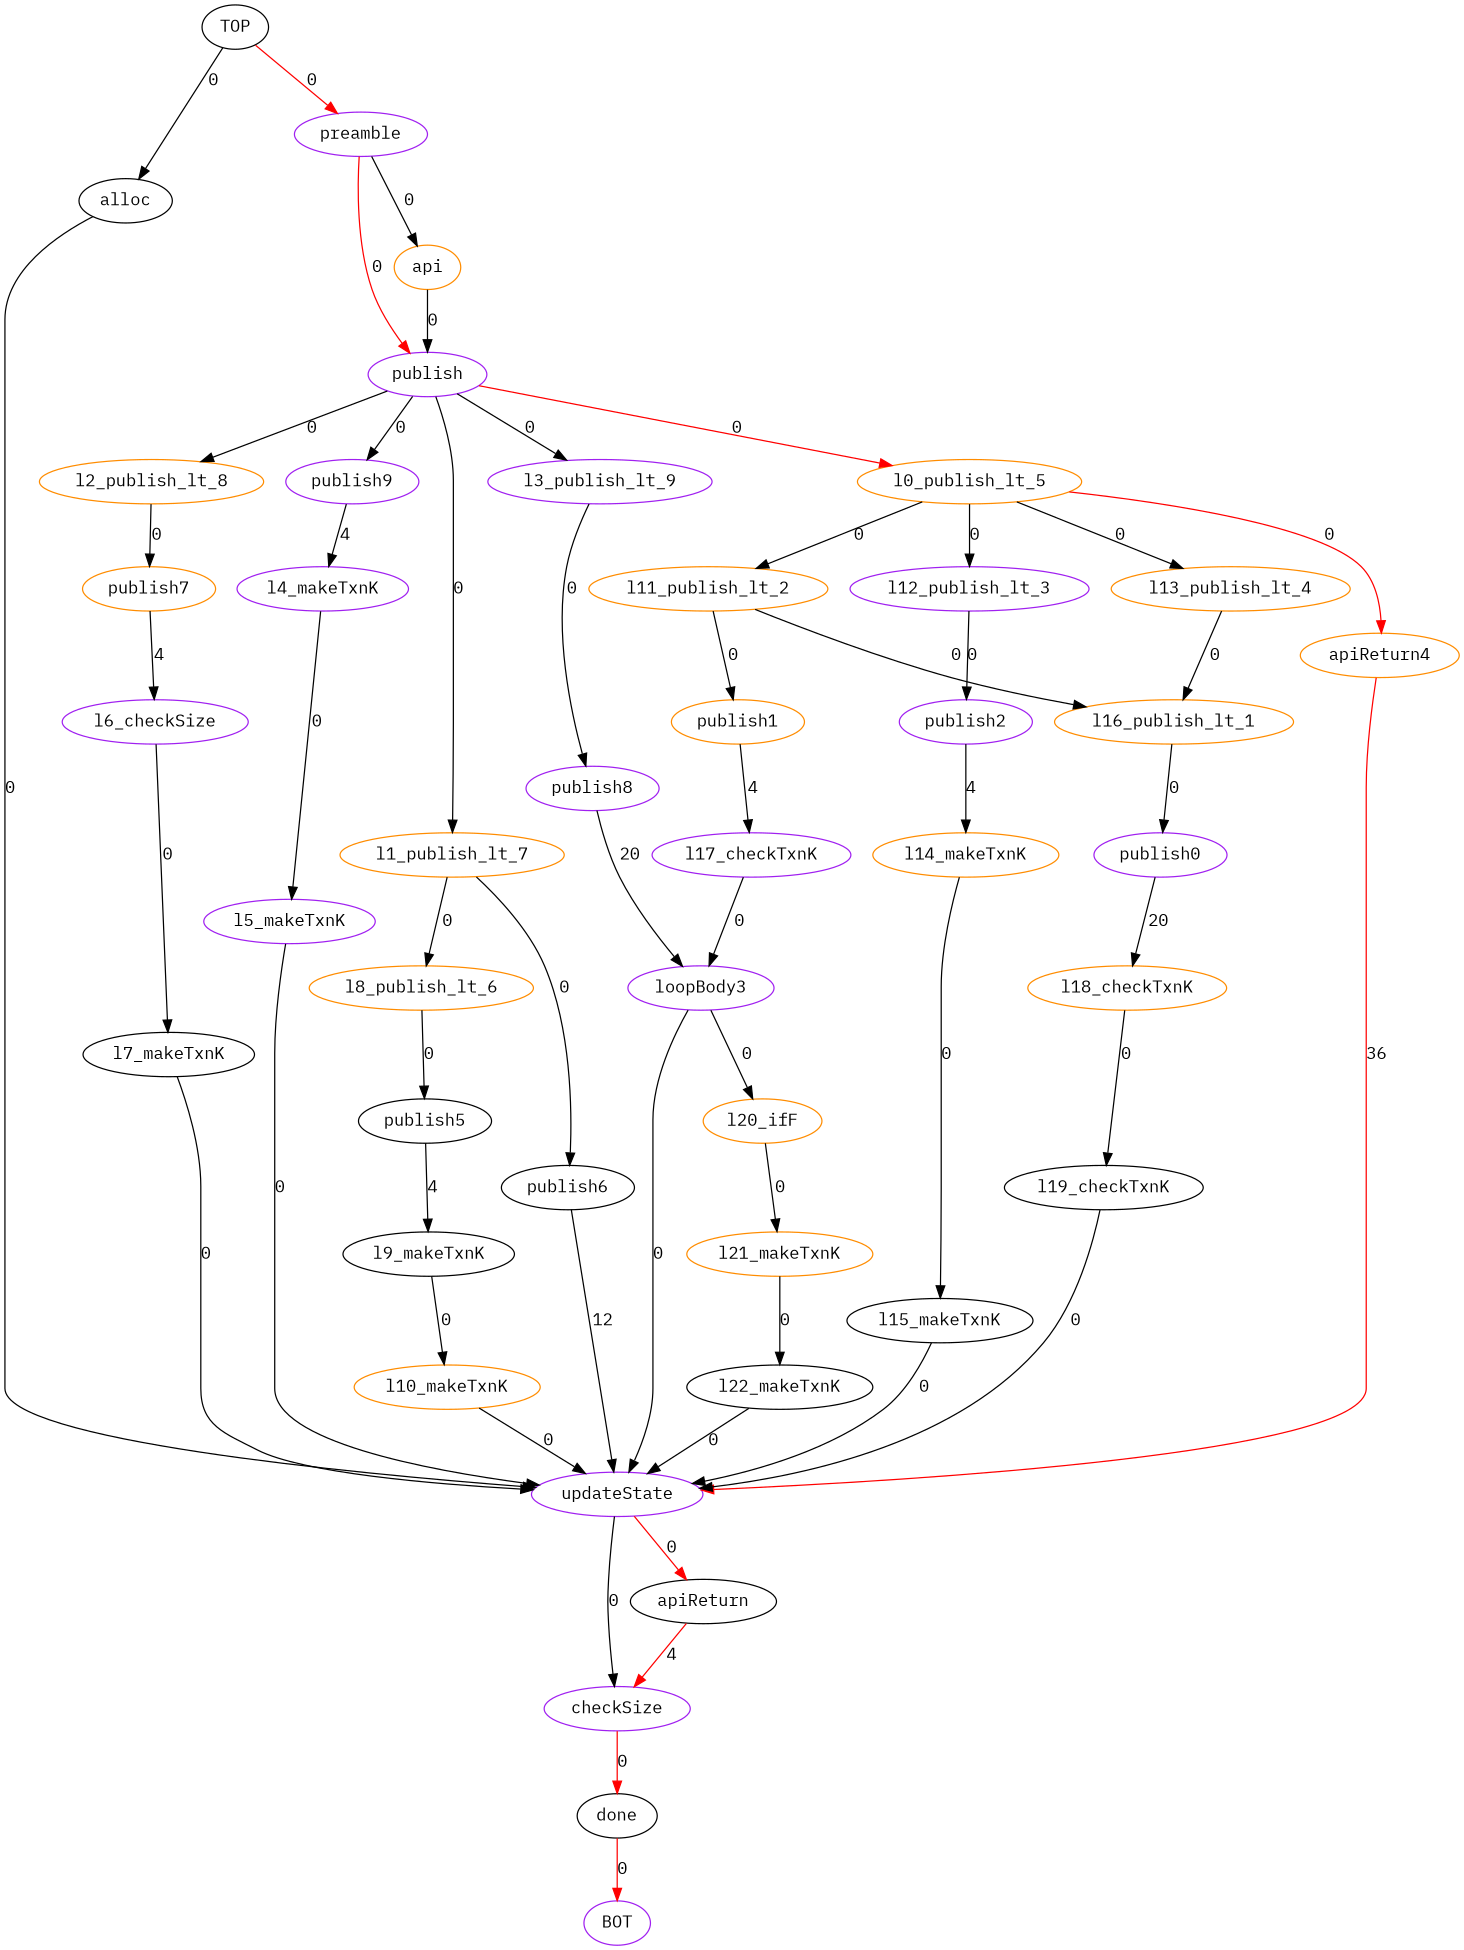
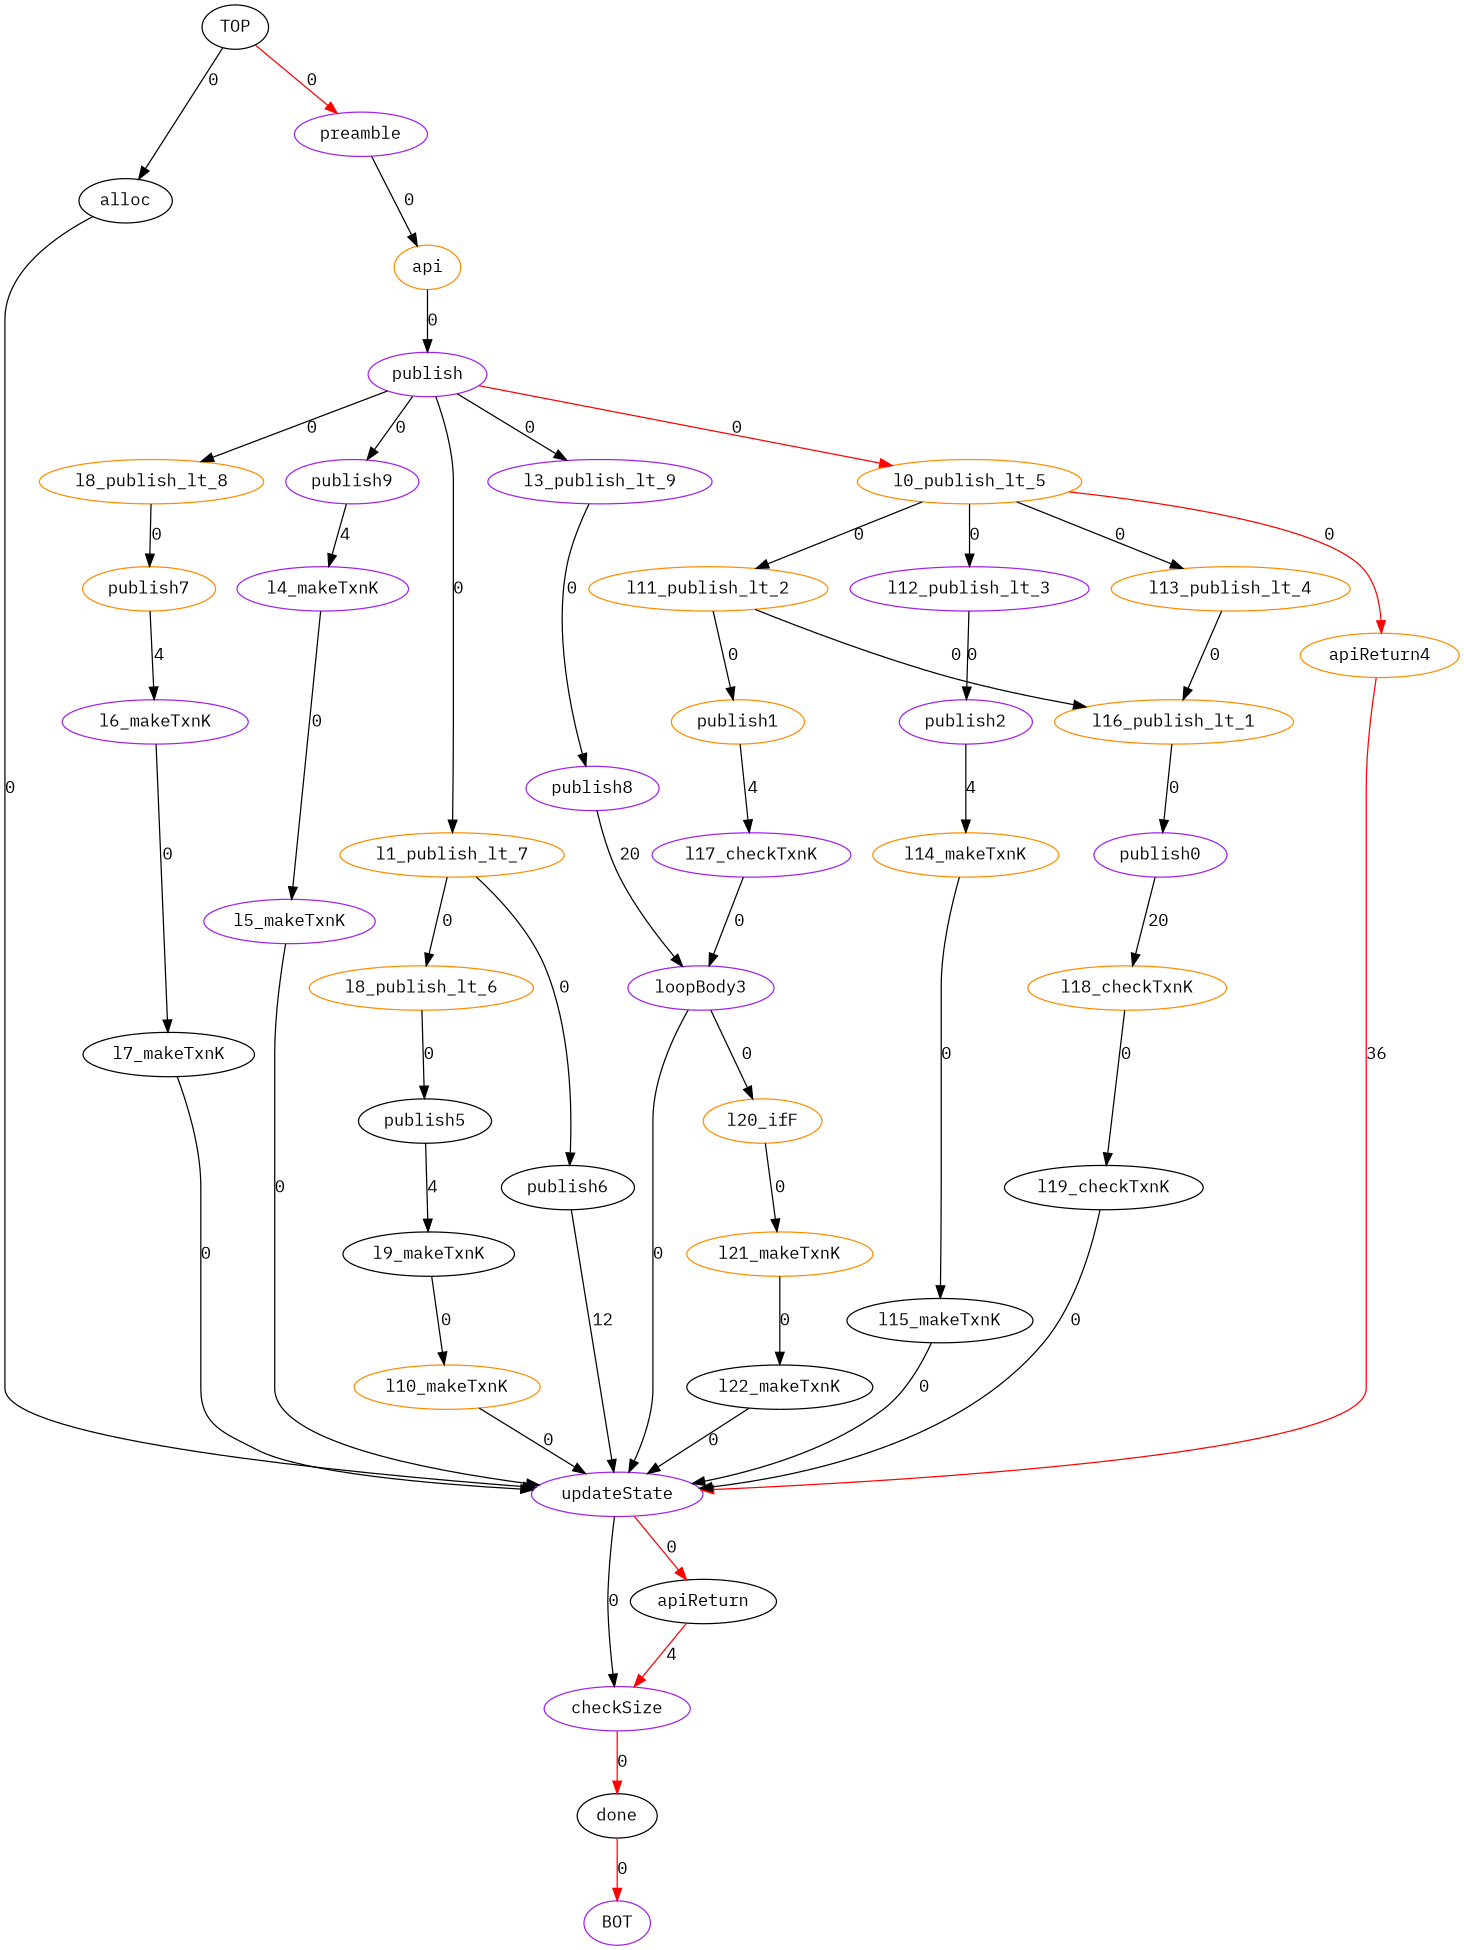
  digraph {
    fontname="IBM Plex Mono"
    node [color=purple fontname="IBM Plex Mono"]
    edge [fontname="IBM Plex Mono"]
    TOP [color=black]
    alloc [color=black]
    preamble
    updateState
    api [color=darkorange]
    publish
    apiReturn [color=black]
    checkSize
    l0_publish_lt_5 [color=darkorange]
    l1_publish_lt_7 [color=darkorange]
-   l2_publish_lt_8 [color=darkorange]
+   l2_publish_lt_8 [color=darkorange label=l8_publish_lt_8]
    l3_publish_lt_9
    publish9
    done [color=black]
    l11_publish_lt_2 [color=darkorange]
    l12_publish_lt_3
    l13_publish_lt_4 [color=darkorange]
    n18 [color=darkorange label=apiReturn4]
    l8_publish_lt_6 [color=darkorange]
    publish6 [color=black]
    publish7 [color=darkorange]
    publish8
    l4_makeTxnK
    BOT
    l16_publish_lt_1 [color=darkorange]
    publish1 [color=darkorange]
    publish2
    publish0
    l17_checkTxnK
    l14_makeTxnK [color=darkorange]
    l10_makeTxnK [color=darkorange]
    l18_checkTxnK [color=darkorange]
    loopBody3
    l15_makeTxnK [color=black]
    l19_checkTxnK [color=black]
    l20_ifF [color=darkorange]
    l21_makeTxnK [color=darkorange]
    publish5 [color=black]
    l9_makeTxnK [color=black]
    l22_makeTxnK [color=black]
-   l6_makeTxnK [label=l6_checkSize]
+   l6_makeTxnK
    l7_makeTxnK [color=black]
    l5_makeTxnK
    TOP -> alloc [label=0]
    TOP -> preamble [color=red label=0]
    alloc -> updateState [label=0]
    preamble -> api [label=0]
-   preamble -> publish [color=red label=0]
    updateState -> apiReturn [color=red label=0]
    updateState -> checkSize [label=0]
    api -> publish [label=0]
    publish -> l0_publish_lt_5 [color=red label=0]
    publish -> l1_publish_lt_7 [label=0]
    publish -> l2_publish_lt_8 [label=0]
    publish -> l3_publish_lt_9 [label=0]
    publish -> publish9 [label=0]
    apiReturn -> checkSize [color=red label=4]
    checkSize -> done [color=red label=0]
    l0_publish_lt_5 -> l11_publish_lt_2 [label=0]
    l0_publish_lt_5 -> l12_publish_lt_3 [label=0]
    l0_publish_lt_5 -> l13_publish_lt_4 [label=0]
    l0_publish_lt_5 -> n18 [color=red label=0]
    l1_publish_lt_7 -> l8_publish_lt_6 [label=0]
    l1_publish_lt_7 -> publish6 [label=0]
    l2_publish_lt_8 -> publish7 [label=0]
    l3_publish_lt_9 -> publish8 [label=0]
    publish9 -> l4_makeTxnK [label=4]
    done -> BOT [color=red label=0]
    l11_publish_lt_2 -> l16_publish_lt_1 [label=0]
    l11_publish_lt_2 -> publish1 [label=0]
    l12_publish_lt_3 -> publish2 [label=0]
    l13_publish_lt_4 -> l16_publish_lt_1 [label=0]
    n18 -> updateState [color=red label=36]
    l8_publish_lt_6 -> publish5 [label=0]
    publish6 -> updateState [label=12]
    publish7 -> l6_makeTxnK [label=4]
    publish8 -> loopBody3 [label=20]
    l4_makeTxnK -> l5_makeTxnK [label=0]
    l16_publish_lt_1 -> publish0 [label=0]
    publish1 -> l17_checkTxnK [label=4]
    publish2 -> l14_makeTxnK [label=4]
    publish0 -> l18_checkTxnK [label=20]
    l17_checkTxnK -> loopBody3 [label=0]
    l14_makeTxnK -> l15_makeTxnK [label=0]
    l10_makeTxnK -> updateState [label=0]
    l18_checkTxnK -> l19_checkTxnK [label=0]
    loopBody3 -> updateState [label=0]
    loopBody3 -> l20_ifF [label=0]
    l15_makeTxnK -> updateState [label=0]
    l19_checkTxnK -> updateState [label=0]
    l20_ifF -> l21_makeTxnK [label=0]
    l21_makeTxnK -> l22_makeTxnK [label=0]
    publish5 -> l9_makeTxnK [label=4]
    l9_makeTxnK -> l10_makeTxnK [label=0]
    l22_makeTxnK -> updateState [label=0]
    l6_makeTxnK -> l7_makeTxnK [label=0]
    l7_makeTxnK -> updateState [label=0]
    l5_makeTxnK -> updateState [label=0]
  }
